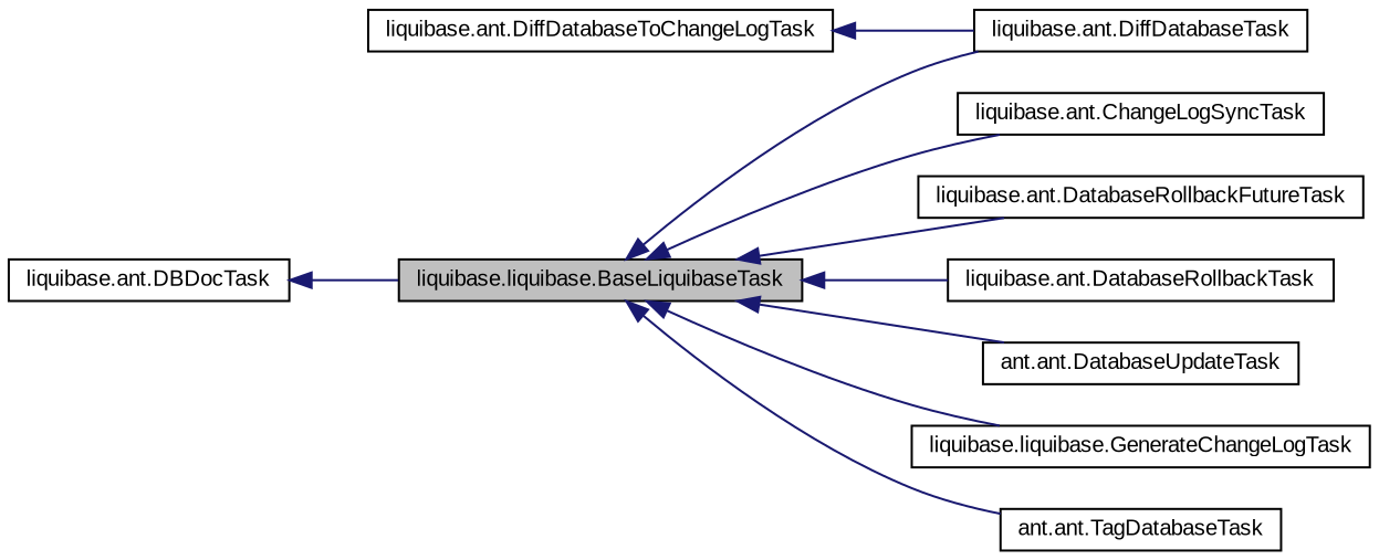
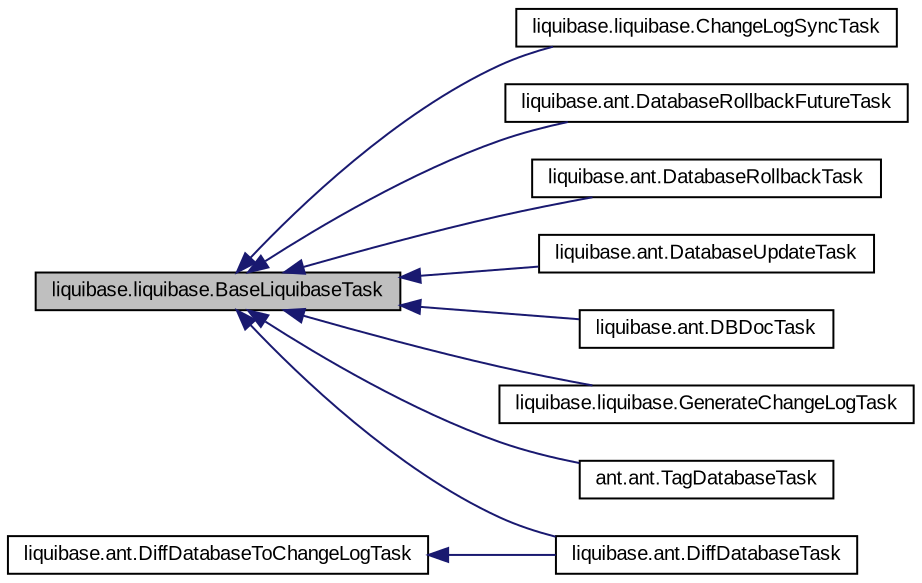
  digraph {
    fontname="Liberation Sans"
    rankdir=LR
    node [color=black fillcolor=white fontname="Liberation Sans" fontsize=10 shape=record style=filled]
    edge [color=midnightblue dir=back fontname="Liberation Sans" fontsize=10 labelfontname="FreeSans.ttf" labelfontsize=10 style=solid]
    n1 [fillcolor=grey75 fontcolor=black height=0.2 label="liquibase.liquibase.BaseLiquibaseTask" width=0.4]
-   n2 [height=0.2 label="liquibase.ant.ChangeLogSyncTask" width=0.4]
+   n2 [height=0.2 label="liquibase.liquibase.ChangeLogSyncTask" width=0.4]
    n3 [height=0.2 label="liquibase.ant.DatabaseRollbackFutureTask" width=0.4]
    n4 [height=0.2 label="liquibase.ant.DatabaseRollbackTask" width=0.4]
-   n5 [height=0.2 label="ant.ant.DatabaseUpdateTask" width=0.4]
+   n5 [height=0.2 label="liquibase.ant.DatabaseUpdateTask" width=0.4]
    n6 [height=0.2 label="liquibase.ant.DBDocTask" width=0.4]
    n7 [height=0.2 label="liquibase.ant.DiffDatabaseTask" width=0.4]
    n8 [height=0.2 label="liquibase.liquibase.GenerateChangeLogTask" width=0.4]
    n9 [height=0.2 label="ant.ant.TagDatabaseTask" width=0.4]
    n10 [height=0.2 label="liquibase.ant.DiffDatabaseToChangeLogTask" width=0.4]
    n1 -> n2
    n1 -> n3
    n1 -> n4
    n1 -> n5
-   n6 -> n1
+   n1 -> n6
    n1 -> n7
    n1 -> n8
    n1 -> n9
    n10 -> n7
  }
